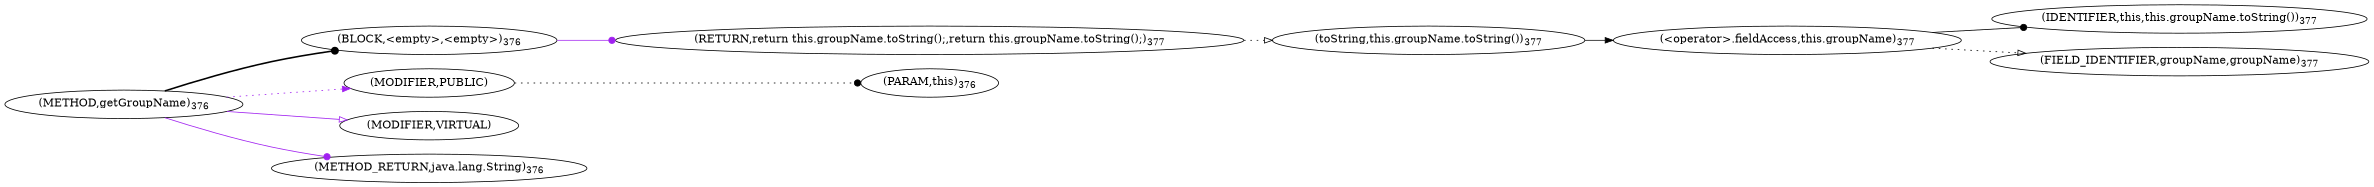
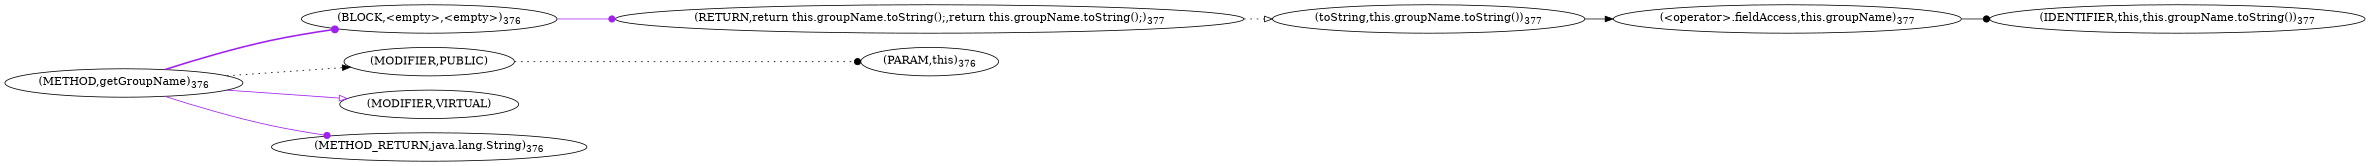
  digraph {
    rankdir=LR
    edge [arrowhead=dot color=black style=solid]
    n1 [label=<(METHOD,getGroupName)<SUB>376</SUB>>]
    n2 [label=<(BLOCK,&lt;empty&gt;,&lt;empty&gt;)<SUB>376</SUB>>]
    n3 [label=<(MODIFIER,PUBLIC)>]
    n4 [label=<(MODIFIER,VIRTUAL)>]
    n5 [label=<(METHOD_RETURN,java.lang.String)<SUB>376</SUB>>]
    n6 [label=<(PARAM,this)<SUB>376</SUB>>]
    n7 [label=<(RETURN,return this.groupName.toString();,return this.groupName.toString();)<SUB>377</SUB>>]
    n8 [label=<(toString,this.groupName.toString())<SUB>377</SUB>>]
    n9 [label=<(&lt;operator&gt;.fieldAccess,this.groupName)<SUB>377</SUB>>]
    n10 [label=<(IDENTIFIER,this,this.groupName.toString())<SUB>377</SUB>>]
-   n11 [label=<(FIELD_IDENTIFIER,groupName,groupName)<SUB>377</SUB>>]
-   n1 -> n2 [style=bold]
-   n1 -> n3 [arrowhead=normal color=purple style=dotted]
+   n1 -> n2 [color=purple style=bold]
+   n1 -> n3 [arrowhead=normal style=dotted]
    n1 -> n4 [arrowhead=onormal color=purple]
    n1 -> n5 [color=purple]
    n2 -> n7 [color=purple]
    n3 -> n6 [style=dotted]
    n7 -> n8 [arrowhead=onormal style=dotted]
    n8 -> n9 [arrowhead=normal]
    n9 -> n10
-   n9 -> n11 [arrowhead=onormal style=dotted]
  }
